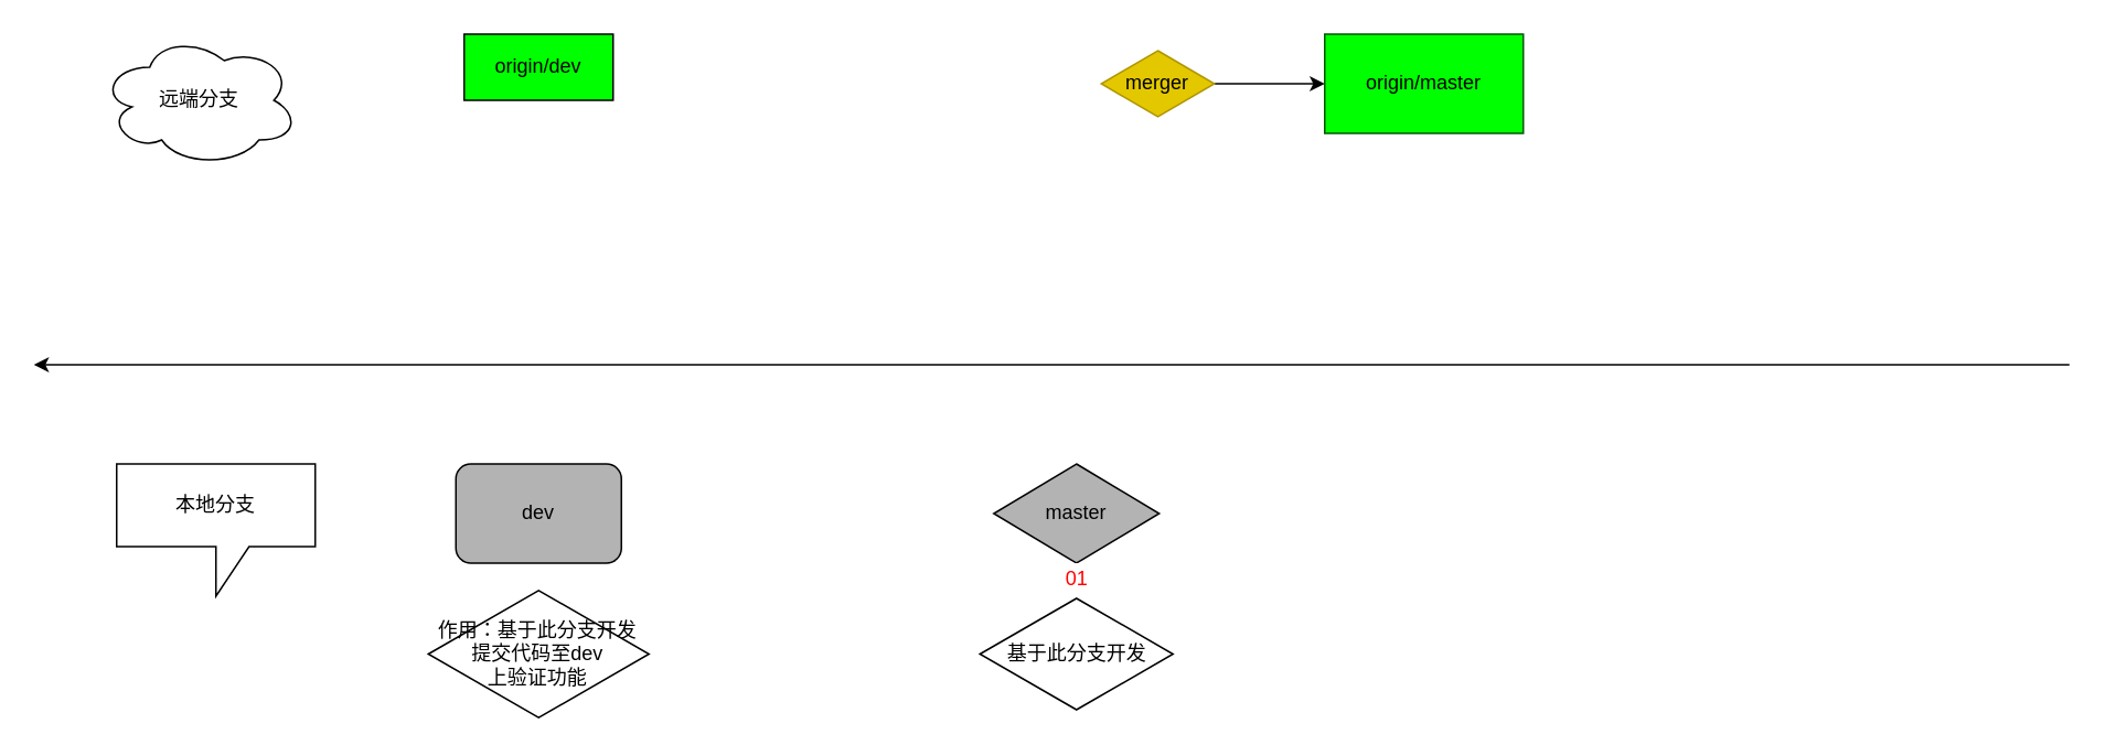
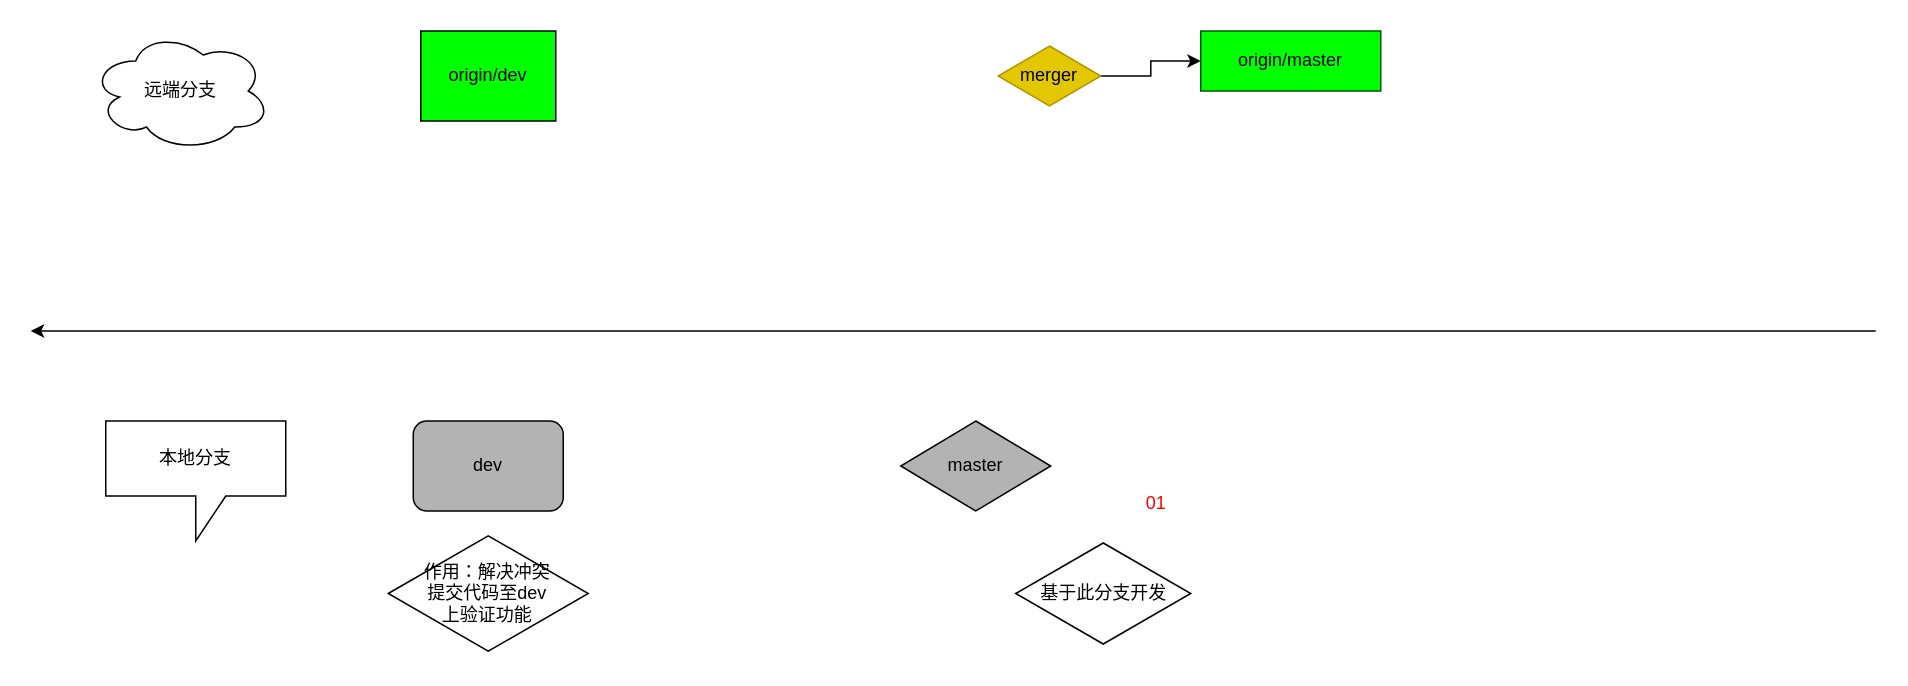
  <mxCell id="0" />
  <mxCell id="1" parent="0" />
  <mxCell id="2" value="远端分支" style="ellipse;shape=cloud;whiteSpace=wrap;html=1;" vertex="1" parent="1"><mxGeometry x="60" y="20" width="120" height="80" as="geometry" /></mxCell>
  <mxCell id="3" value="" style="endArrow=classic;html=1;rounded=0;" edge="1" parent="1"><mxGeometry width="50" height="50" relative="1" as="geometry"><mxPoint x="1250" y="220" as="sourcePoint" /><mxPoint x="20" y="220" as="targetPoint" /></mxGeometry></mxCell>
- <mxCell id="4" value="origin/dev" style="rounded=0;whiteSpace=wrap;html=1;fillColor=#00FF00;" vertex="1" parent="1"><mxGeometry x="280" y="20" width="90" height="40" as="geometry" /></mxCell>
+ <mxCell id="4" value="origin/dev" style="rounded=0;whiteSpace=wrap;html=1;fillColor=#00FF00;" vertex="1" parent="1"><mxGeometry x="280" y="20" width="90" height="60" as="geometry" /></mxCell>
  <mxCell id="5" value="本地分支" style="shape=callout;whiteSpace=wrap;html=1;perimeter=calloutPerimeter;fillColor=#FFFFFF;" vertex="1" parent="1"><mxGeometry x="70" y="280" width="120" height="80" as="geometry" /></mxCell>
  <mxCell id="6" value="master" style="rhombus;whiteSpace=wrap;html=1;fillColor=#B3B3B3;" vertex="1" parent="1"><mxGeometry x="600" y="280" width="100" height="60" as="geometry" /></mxCell>
  <mxCell id="7" value="dev" style="rounded=1;whiteSpace=wrap;html=1;fillColor=#B3B3B3;" vertex="1" parent="1"><mxGeometry x="275" y="280" width="100" height="60" as="geometry" /></mxCell>
- <mxCell id="8" value="基于此分支开发" style="html=1;whiteSpace=wrap;aspect=fixed;shape=isoRectangle;fillColor=#FFFFFF;" vertex="1" parent="1"><mxGeometry x="591.66" y="360" width="116.67" height="70" as="geometry" /></mxCell>
- <mxCell id="9" value="作用：基于此分支开发&lt;br&gt;提交代码至dev&lt;br&gt;上验证功能" style="html=1;whiteSpace=wrap;aspect=fixed;shape=isoRectangle;fillColor=#FFFFFF;" vertex="1" parent="1"><mxGeometry x="258.33" y="355" width="133.34" height="80" as="geometry" /></mxCell>
- <mxCell id="10" value="&lt;font color=&quot;#ff0000&quot;&gt;01&lt;/font&gt;" style="text;html=1;align=center;verticalAlign=middle;resizable=0;points=[];autosize=1;strokeColor=none;fillColor=#FFFFFF;" vertex="1" parent="1"><mxGeometry x="635" y="340" width="30" height="20" as="geometry" /></mxCell>
+ <mxCell id="8" value="基于此分支开发" style="html=1;whiteSpace=wrap;aspect=fixed;shape=isoRectangle;fillColor=#FFFFFF;" vertex="1" parent="1"><mxGeometry x="676.66" y="360" width="116.67" height="70" as="geometry" /></mxCell>
+ <mxCell id="9" value="作用：解决冲突&lt;br&gt;提交代码至dev&lt;br&gt;上验证功能" style="html=1;whiteSpace=wrap;aspect=fixed;shape=isoRectangle;fillColor=#FFFFFF;" vertex="1" parent="1"><mxGeometry x="258.33" y="355" width="133.34" height="80" as="geometry" /></mxCell>
+ <mxCell id="10" value="&lt;font color=&quot;#ff0000&quot;&gt;01&lt;/font&gt;" style="text;html=1;align=center;verticalAlign=middle;resizable=0;points=[];autosize=1;strokeColor=none;fillColor=#FFFFFF;" vertex="1" parent="1"><mxGeometry x="755" y="325" width="30" height="20" as="geometry" /></mxCell>
  <mxCell id="11" value="" style="edgeStyle=orthogonalEdgeStyle;rounded=0;orthogonalLoop=1;jettySize=auto;html=1;fontColor=#FF0000;" edge="1" parent="1" source="12" target="13"><mxGeometry relative="1" as="geometry" /></mxCell>
  <mxCell id="12" value="merger" style="rhombus;whiteSpace=wrap;html=1;fillColor=#e3c800;rounded=0;strokeColor=#B09500;fontColor=#000000;" vertex="1" parent="1"><mxGeometry x="665" y="30" width="68.34" height="40" as="geometry" /></mxCell>
- <mxCell id="13" value="origin/master" style="whiteSpace=wrap;html=1;fillColor=#00FF00;strokeColor=#005700;rounded=0;fontColor=#000000;" vertex="1" parent="1"><mxGeometry x="800" y="20" width="120" height="60" as="geometry" /></mxCell>
+ <mxCell id="13" value="origin/master" style="whiteSpace=wrap;html=1;fillColor=#00FF00;strokeColor=#005700;rounded=0;fontColor=#000000;" vertex="1" parent="1"><mxGeometry x="800" y="20" width="120" height="40" as="geometry" /></mxCell>
